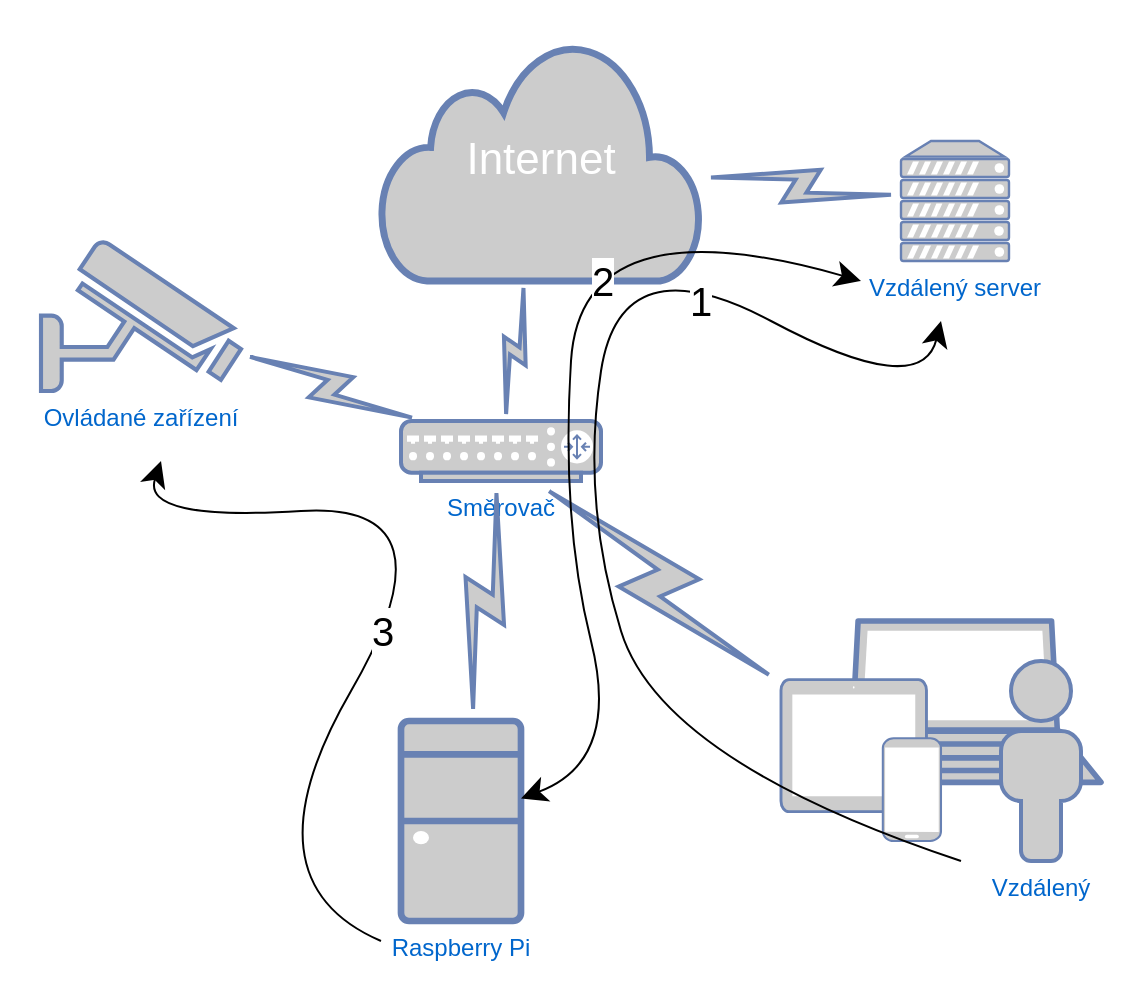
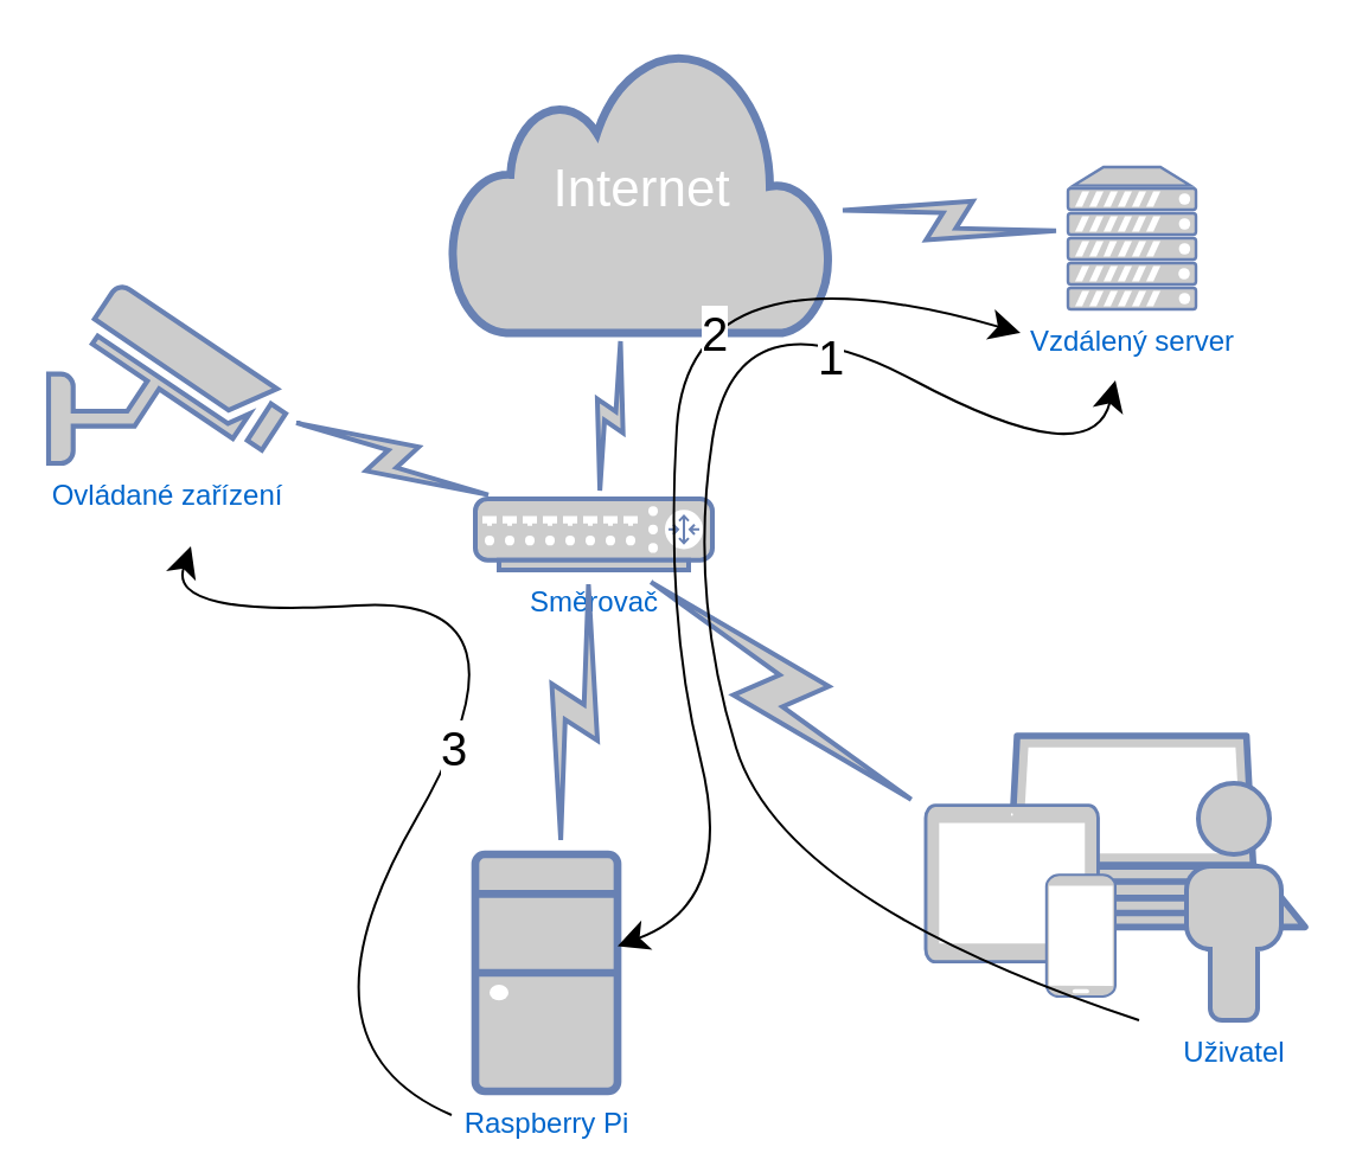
  <mxCell id="0" />
  <mxCell id="1" parent="0" />
  <mxCell id="2" value="Směrovač" style="fontColor=#0066CC;verticalAlign=top;verticalLabelPosition=bottom;labelPosition=center;align=center;html=1;outlineConnect=0;fillColor=#CCCCCC;strokeColor=#6881B3;gradientColor=none;gradientDirection=north;strokeWidth=2;shape=mxgraph.networks.router;" parent="1" vertex="1"><mxGeometry x="200" y="210" width="100" height="30" as="geometry" /></mxCell>
  <mxCell id="3" value="&lt;font style=&quot;font-size: 22px&quot;&gt;Internet&lt;/font&gt;" style="html=1;outlineConnect=0;fillColor=#CCCCCC;strokeColor=#6881B3;gradientColor=none;gradientDirection=north;strokeWidth=2;shape=mxgraph.networks.cloud;fontColor=#ffffff;" parent="1" vertex="1"><mxGeometry x="190" y="20" width="160" height="120" as="geometry" /></mxCell>
  <mxCell id="4" value="&lt;font style=&quot;font-size: 12px&quot;&gt;Vzdálený server&lt;/font&gt;" style="fontColor=#0066CC;verticalAlign=top;verticalLabelPosition=bottom;labelPosition=center;align=center;html=1;outlineConnect=0;fillColor=#CCCCCC;strokeColor=#6881B3;gradientColor=none;gradientDirection=north;strokeWidth=2;shape=mxgraph.networks.server;" parent="1" vertex="1"><mxGeometry x="450" y="70" width="54" height="60" as="geometry" /></mxCell>
  <mxCell id="5" value="" style="html=1;outlineConnect=0;fillColor=#CCCCCC;strokeColor=#6881B3;gradientColor=none;gradientDirection=north;strokeWidth=2;shape=mxgraph.networks.comm_link_edge;html=1;" parent="1" source="4" target="3" edge="1"><mxGeometry width="100" height="100" relative="1" as="geometry"><mxPoint x="100" y="490" as="sourcePoint" /><mxPoint x="200" y="390" as="targetPoint" /></mxGeometry></mxCell>
  <mxCell id="6" value="" style="html=1;outlineConnect=0;fillColor=#CCCCCC;strokeColor=#6881B3;gradientColor=none;gradientDirection=north;strokeWidth=2;shape=mxgraph.networks.comm_link_edge;html=1;" parent="1" source="2" target="3" edge="1"><mxGeometry width="100" height="100" relative="1" as="geometry"><mxPoint x="-220" y="270" as="sourcePoint" /><mxPoint x="-120" y="170" as="targetPoint" /></mxGeometry></mxCell>
  <mxCell id="7" value="" style="group" parent="1" vertex="1" connectable="0"><mxGeometry x="390" y="310" width="160" height="140" as="geometry" /></mxCell>
  <mxCell id="8" value="" style="fontColor=#0066CC;verticalAlign=top;verticalLabelPosition=bottom;labelPosition=center;align=center;html=1;outlineConnect=0;fillColor=#CCCCCC;strokeColor=#6881B3;gradientColor=none;gradientDirection=north;strokeWidth=2;shape=mxgraph.networks.laptop;" parent="7" vertex="1"><mxGeometry x="14.545" width="145.455" height="80.667" as="geometry" /></mxCell>
  <mxCell id="9" value="" style="fontColor=#0066CC;verticalAlign=top;verticalLabelPosition=bottom;labelPosition=center;align=center;html=1;outlineConnect=0;fillColor=#CCCCCC;strokeColor=#6881B3;gradientColor=none;gradientDirection=north;strokeWidth=2;shape=mxgraph.networks.tablet;" parent="7" vertex="1"><mxGeometry y="29.333" width="72.727" height="66" as="geometry" /></mxCell>
  <mxCell id="10" value="" style="fontColor=#0066CC;verticalAlign=top;verticalLabelPosition=bottom;labelPosition=center;align=center;html=1;outlineConnect=0;fillColor=#CCCCCC;strokeColor=#6881B3;gradientColor=none;gradientDirection=north;strokeWidth=2;shape=mxgraph.networks.mobile;" parent="7" vertex="1"><mxGeometry x="50.909" y="58.667" width="29.091" height="51.333" as="geometry" /></mxCell>
- <mxCell id="11" value="Vzdálený" style="fontColor=#0066CC;verticalAlign=top;verticalLabelPosition=bottom;labelPosition=center;align=center;html=1;outlineConnect=0;fillColor=#CCCCCC;strokeColor=#6881B3;gradientColor=none;gradientDirection=north;strokeWidth=2;shape=mxgraph.networks.user_male;" parent="7" vertex="1"><mxGeometry x="110" y="20" width="40" height="100" as="geometry" /></mxCell>
+ <mxCell id="11" value="Uživatel" style="fontColor=#0066CC;verticalAlign=top;verticalLabelPosition=bottom;labelPosition=center;align=center;html=1;outlineConnect=0;fillColor=#CCCCCC;strokeColor=#6881B3;gradientColor=none;gradientDirection=north;strokeWidth=2;shape=mxgraph.networks.user_male;" parent="7" vertex="1"><mxGeometry x="110" y="20" width="40" height="100" as="geometry" /></mxCell>
  <mxCell id="12" value="" style="html=1;outlineConnect=0;fillColor=#CCCCCC;strokeColor=#6881B3;gradientColor=none;gradientDirection=north;strokeWidth=2;shape=mxgraph.networks.comm_link_edge;html=1;" parent="1" source="2" target="9" edge="1"><mxGeometry width="100" height="100" relative="1" as="geometry"><mxPoint x="230" y="500" as="sourcePoint" /><mxPoint x="330" y="400" as="targetPoint" /></mxGeometry></mxCell>
  <mxCell id="13" value="Raspberry Pi" style="fontColor=#0066CC;verticalAlign=top;verticalLabelPosition=bottom;labelPosition=center;align=center;html=1;outlineConnect=0;fillColor=#CCCCCC;strokeColor=#6881B3;gradientColor=none;gradientDirection=north;strokeWidth=2;shape=mxgraph.networks.desktop_pc;" parent="1" vertex="1"><mxGeometry x="200" y="360" width="60" height="100" as="geometry" /></mxCell>
  <mxCell id="14" value="" style="html=1;outlineConnect=0;fillColor=#CCCCCC;strokeColor=#6881B3;gradientColor=none;gradientDirection=north;strokeWidth=2;shape=mxgraph.networks.comm_link_edge;html=1;" parent="1" source="16" target="2" edge="1"><mxGeometry width="100" height="100" relative="1" as="geometry"><mxPoint x="-60" y="390" as="sourcePoint" /><mxPoint x="40" y="290" as="targetPoint" /></mxGeometry></mxCell>
  <mxCell id="15" value="" style="html=1;outlineConnect=0;fillColor=#CCCCCC;strokeColor=#6881B3;gradientColor=none;gradientDirection=north;strokeWidth=2;shape=mxgraph.networks.comm_link_edge;html=1;" parent="1" source="13" target="2" edge="1"><mxGeometry width="100" height="100" relative="1" as="geometry"><mxPoint x="-90" y="220" as="sourcePoint" /><mxPoint x="10" y="120" as="targetPoint" /></mxGeometry></mxCell>
  <mxCell id="16" value="Ovládané zařízení" style="fontColor=#0066CC;verticalAlign=top;verticalLabelPosition=bottom;labelPosition=center;align=center;html=1;outlineConnect=0;fillColor=#CCCCCC;strokeColor=#6881B3;gradientColor=none;gradientDirection=north;strokeWidth=2;shape=mxgraph.networks.security_camera;" parent="1" vertex="1"><mxGeometry x="20" y="120" width="100" height="75" as="geometry" /></mxCell>
  <mxCell id="17" value="" style="curved=1;endArrow=classic;html=1;endSize=10;" parent="1" edge="1"><mxGeometry width="50" height="50" relative="1" as="geometry"><mxPoint x="480" y="430" as="sourcePoint" /><mxPoint x="470" y="160" as="targetPoint" /><Array as="points"><mxPoint x="330" y="380" /><mxPoint x="290" y="250" /><mxPoint x="310" y="120" /><mxPoint x="460" y="200" /></Array></mxGeometry></mxCell>
  <mxCell id="18" value="&lt;font style=&quot;font-size: 20px&quot;&gt;1&lt;/font&gt;" style="text;html=1;align=center;verticalAlign=middle;resizable=0;points=[];labelBackgroundColor=#ffffff;" parent="17" vertex="1" connectable="0"><mxGeometry x="0.526" y="9" relative="1" as="geometry"><mxPoint x="-17.66" y="9.45" as="offset" /></mxGeometry></mxCell>
  <mxCell id="19" value="" style="curved=1;endArrow=classic;html=1;endSize=10;startArrow=classic;startFill=1;startSize=10;" parent="1" target="13" edge="1"><mxGeometry width="50" height="50" relative="1" as="geometry"><mxPoint x="430" y="140" as="sourcePoint" /><mxPoint x="270" y="440" as="targetPoint" /><Array as="points"><mxPoint x="290" y="100" /><mxPoint x="280" y="260" /><mxPoint x="310" y="380" /></Array></mxGeometry></mxCell>
  <mxCell id="20" value="&lt;font style=&quot;font-size: 20px&quot;&gt;2&lt;/font&gt;" style="text;html=1;align=center;verticalAlign=middle;resizable=0;points=[];labelBackgroundColor=#ffffff;" parent="19" vertex="1" connectable="0"><mxGeometry x="-0.353" y="5" relative="1" as="geometry"><mxPoint x="5.66" y="29.31" as="offset" /></mxGeometry></mxCell>
  <mxCell id="21" value="" style="curved=1;endArrow=classic;html=1;endSize=10;" parent="1" edge="1"><mxGeometry width="50" height="50" relative="1" as="geometry"><mxPoint x="190" y="470" as="sourcePoint" /><mxPoint x="80" y="230" as="targetPoint" /><Array as="points"><mxPoint x="120" y="440" /><mxPoint x="230" y="250" /><mxPoint x="70" y="260" /></Array></mxGeometry></mxCell>
  <mxCell id="22" value="&lt;font style=&quot;font-size: 20px&quot;&gt;3&lt;/font&gt;" style="text;html=1;align=center;verticalAlign=middle;resizable=0;points=[];labelBackgroundColor=#ffffff;" parent="21" vertex="1" connectable="0"><mxGeometry x="-0.098" y="2" relative="1" as="geometry"><mxPoint as="offset" /></mxGeometry></mxCell>
